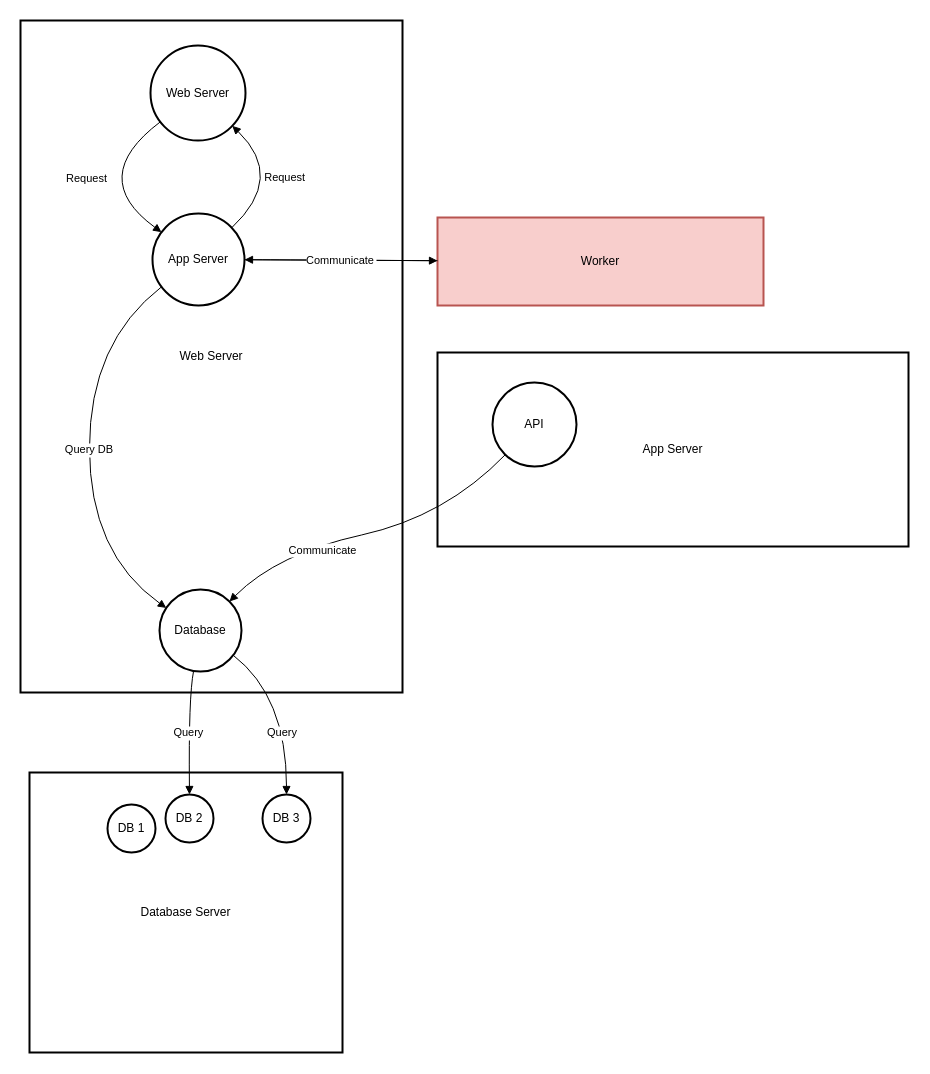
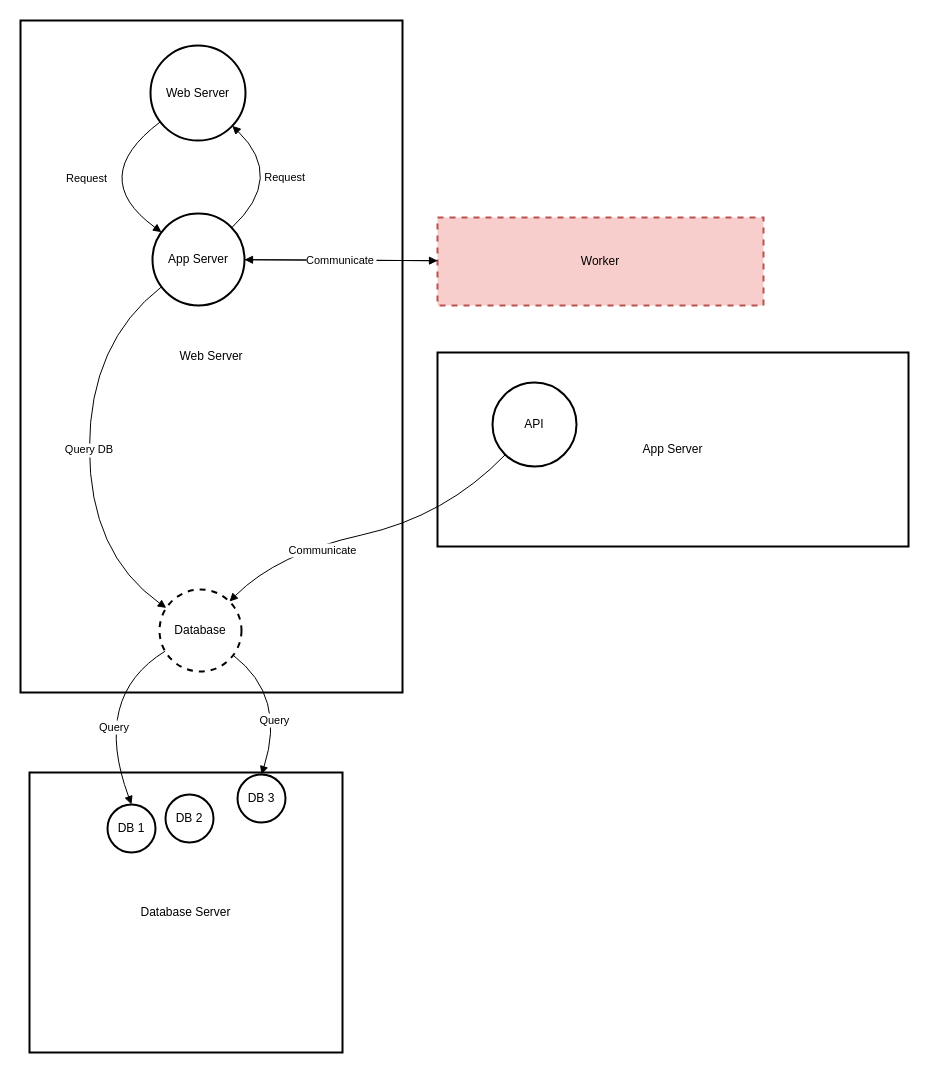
  <mxCell id="0" />
  <mxCell id="1" parent="0" />
  <mxCell id="2" value="Database Server" style="whiteSpace=wrap;strokeWidth=2;" parent="1" vertex="1"><mxGeometry x="29" y="772" width="313" height="280" as="geometry" /></mxCell>
- <mxCell id="3" value="Worker" style="whiteSpace=wrap;strokeWidth=2;fillColor=#f8cecc;strokeColor=#b85450;" parent="1" vertex="1"><mxGeometry x="437" y="217" width="326" height="88" as="geometry" /></mxCell>
+ <mxCell id="3" value="Worker" style="whiteSpace=wrap;strokeWidth=2;fillColor=#f8cecc;strokeColor=#b85450;dashed=1;" parent="1" vertex="1"><mxGeometry x="437" y="217" width="326" height="88" as="geometry" /></mxCell>
  <mxCell id="4" value="App Server" style="whiteSpace=wrap;strokeWidth=2;" parent="1" vertex="1"><mxGeometry x="437" y="352" width="471" height="194" as="geometry" /></mxCell>
  <mxCell id="5" value="Web Server" style="whiteSpace=wrap;strokeWidth=2;" parent="1" vertex="1"><mxGeometry x="20" y="20" width="382" height="672" as="geometry" /></mxCell>
  <mxCell id="6" value="Web Server" style="ellipse;aspect=fixed;strokeWidth=2;whiteSpace=wrap;" parent="1" vertex="1"><mxGeometry x="150" y="45" width="95" height="95" as="geometry" /></mxCell>
  <mxCell id="7" value="App Server" style="ellipse;aspect=fixed;strokeWidth=2;whiteSpace=wrap;" parent="1" vertex="1"><mxGeometry x="152" y="213" width="92" height="92" as="geometry" /></mxCell>
- <mxCell id="8" value="Database" style="ellipse;aspect=fixed;strokeWidth=2;whiteSpace=wrap;" parent="1" vertex="1"><mxGeometry x="159" y="589" width="82" height="82" as="geometry" /></mxCell>
+ <mxCell id="8" value="Database" style="ellipse;aspect=fixed;strokeWidth=2;whiteSpace=wrap;dashed=1;" parent="1" vertex="1"><mxGeometry x="159" y="589" width="82" height="82" as="geometry" /></mxCell>
  <mxCell id="9" value="API" style="ellipse;aspect=fixed;strokeWidth=2;whiteSpace=wrap;" parent="1" vertex="1"><mxGeometry x="492" y="382" width="84" height="84" as="geometry" /></mxCell>
  <mxCell id="10" value="DB 1" style="ellipse;aspect=fixed;strokeWidth=2;whiteSpace=wrap;" parent="1" vertex="1"><mxGeometry x="107" y="804" width="48" height="48" as="geometry" /></mxCell>
  <mxCell id="11" value="DB 2" style="ellipse;aspect=fixed;strokeWidth=2;whiteSpace=wrap;" parent="1" vertex="1"><mxGeometry x="165" y="794" width="48" height="48" as="geometry" /></mxCell>
- <mxCell id="12" value="DB 3" style="ellipse;aspect=fixed;strokeWidth=2;whiteSpace=wrap;" parent="1" vertex="1"><mxGeometry x="262" y="794" width="48" height="48" as="geometry" /></mxCell>
+ <mxCell id="12" value="DB 3" style="ellipse;aspect=fixed;strokeWidth=2;whiteSpace=wrap;" parent="1" vertex="1"><mxGeometry x="237" y="774" width="48" height="48" as="geometry" /></mxCell>
  <mxCell id="13" value="Request" style="curved=1;startArrow=none;endArrow=block;exitX=0;exitY=0.88;entryX=0;entryY=0.13;" parent="1" source="6" target="7" edge="1"><mxGeometry relative="1" as="geometry"><Array as="points"><mxPoint x="86" y="177" /></Array></mxGeometry></mxCell>
  <mxCell id="14" value="Query DB" style="curved=1;startArrow=none;endArrow=block;exitX=0;exitY=0.88;entryX=0;entryY=0.16;" parent="1" source="7" target="8" edge="1"><mxGeometry relative="1" as="geometry"><Array as="points"><mxPoint x="89" y="342" /><mxPoint x="89" y="553" /></Array></mxGeometry></mxCell>
  <mxCell id="15" value="Request" style="curved=1;startArrow=none;endArrow=block;exitX=0.99;exitY=0.03;entryX=1;entryY=0.98;" parent="1" source="7" target="6" edge="1"><mxGeometry relative="1" as="geometry"><Array as="points"><mxPoint x="285" y="177" /></Array></mxGeometry></mxCell>
- <mxCell id="17" value="Query" style="curved=1;startArrow=none;endArrow=block;exitX=0.41;exitY=1;entryX=0.49;entryY=0.01;" parent="1" source="8" target="11" edge="1"><mxGeometry relative="1" as="geometry"><Array as="points"><mxPoint x="188" y="696" /></Array></mxGeometry></mxCell>
+ <mxCell id="16" value="Query" style="curved=1;startArrow=none;endArrow=block;exitX=0;exitY=0.8;entryX=0.49;entryY=0.01;" parent="1" source="8" target="10" edge="1"><mxGeometry x="0.219" y="11" relative="1" as="geometry"><Array as="points"><mxPoint x="91" y="696" /></Array><mxPoint as="offset" /></mxGeometry></mxCell>
  <mxCell id="18" value="Query" style="curved=1;startArrow=none;endArrow=block;exitX=1;exitY=0.88;entryX=0.5;entryY=0.01;" parent="1" source="8" target="12" edge="1"><mxGeometry x="0.25" y="-4" relative="1" as="geometry"><Array as="points"><mxPoint x="286" y="696" /></Array><mxPoint as="offset" /></mxGeometry></mxCell>
  <mxCell id="19" value="Communicate" style="curved=1;startArrow=none;endArrow=block;entryX=1;entryY=0;" parent="1" source="9" target="8" edge="1"><mxGeometry x="0.313" y="7" relative="1" as="geometry"><Array as="points"><mxPoint x="445" y="516" /><mxPoint x="277" y="553" /></Array><mxPoint x="1" y="-1" as="offset" /></mxGeometry></mxCell>
  <mxCell id="20" value="Process Data" style="curved=1;startArrow=none;endArrow=block;" parent="1" source="7" target="3" edge="1"><mxGeometry relative="1" as="geometry"><Array as="points" /></mxGeometry></mxCell>
  <mxCell id="21" value="Communicate" style="curved=1;startArrow=none;endArrow=block;" parent="1" source="3" target="7" edge="1"><mxGeometry relative="1" as="geometry"><Array as="points" /></mxGeometry></mxCell>
